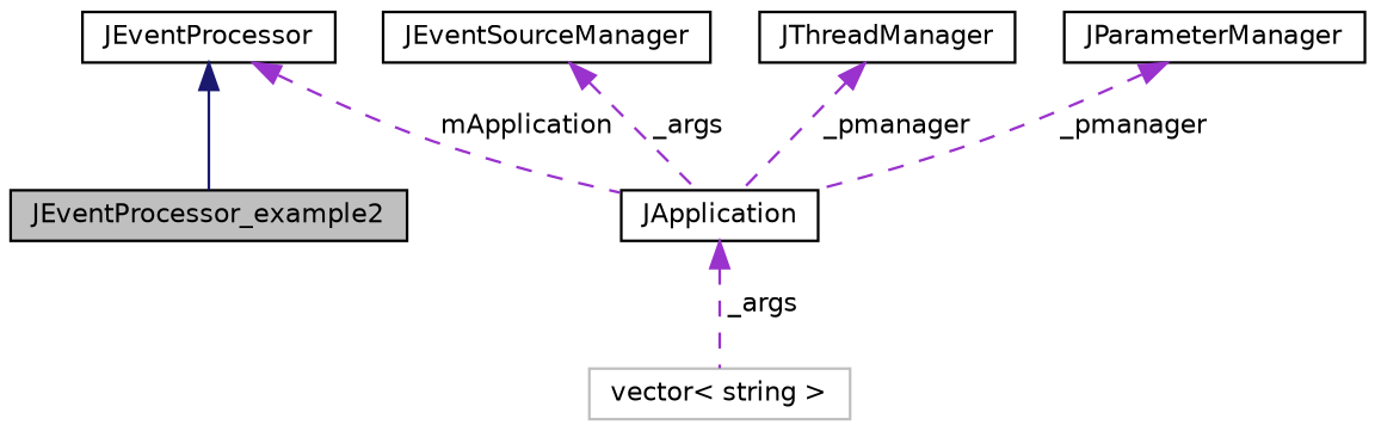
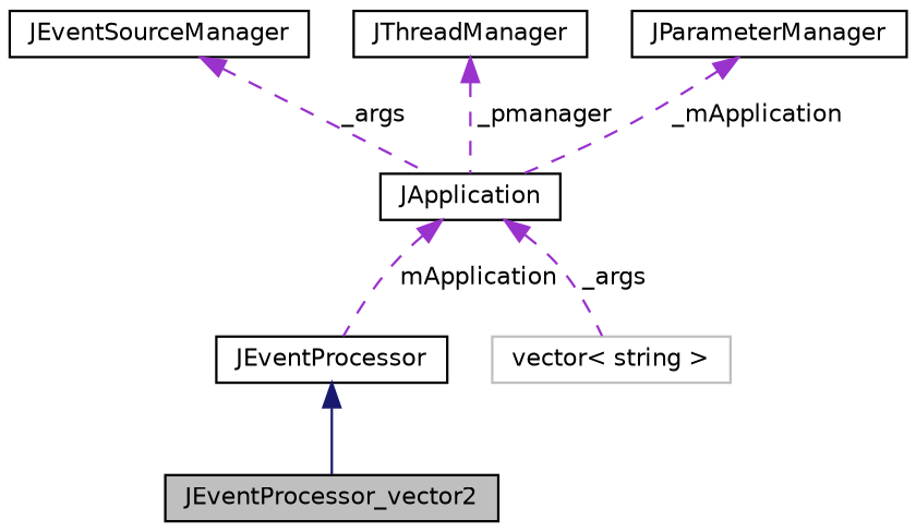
  digraph {
    node [color=black fillcolor=white fontname=Helvetica fontsize=10 shape=record style=filled]
    edge [color=darkorchid3 dir=back fontname=Helvetica fontsize=10 labelfontname=Helvetica labelfontsize=10 style=dashed]
-   n1 [fillcolor=grey75 fontcolor=black height=0.2 label=JEventProcessor_example2 width=0.4]
+   n1 [fillcolor=grey75 fontcolor=black height=0.2 label=JEventProcessor_vector2 width=0.4]
    n2 [height=0.2 label=JEventProcessor width=0.4]
    n3 [height=0.2 label=JApplication width=0.4]
    n4 [color=grey75 height=0.2 label="vector\< string \>" width=0.4]
    n5 [height=0.2 label=JEventSourceManager width=0.4]
    n6 [height=0.2 label=JThreadManager width=0.4]
    n7 [height=0.2 label=JParameterManager width=0.4]
    n2 -> n1 [color=midnightblue style=solid]
-   n2 -> n3 [label=" mApplication"]
+   n3 -> n2 [label=" mApplication"]
    n3 -> n4 [label=" _args"]
    n5 -> n3 [label=" _args"]
    n6 -> n3 [label=" _pmanager"]
-   n7 -> n3 [label=" _pmanager"]
+   n7 -> n3 [label=" _mApplication"]
  }
